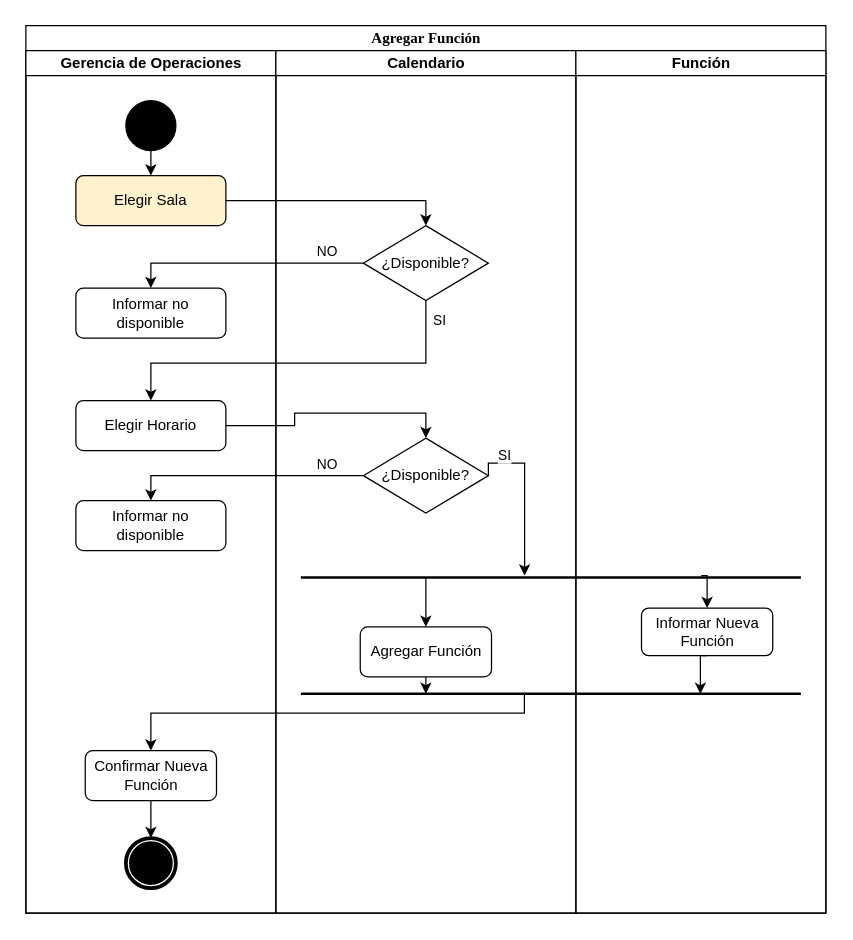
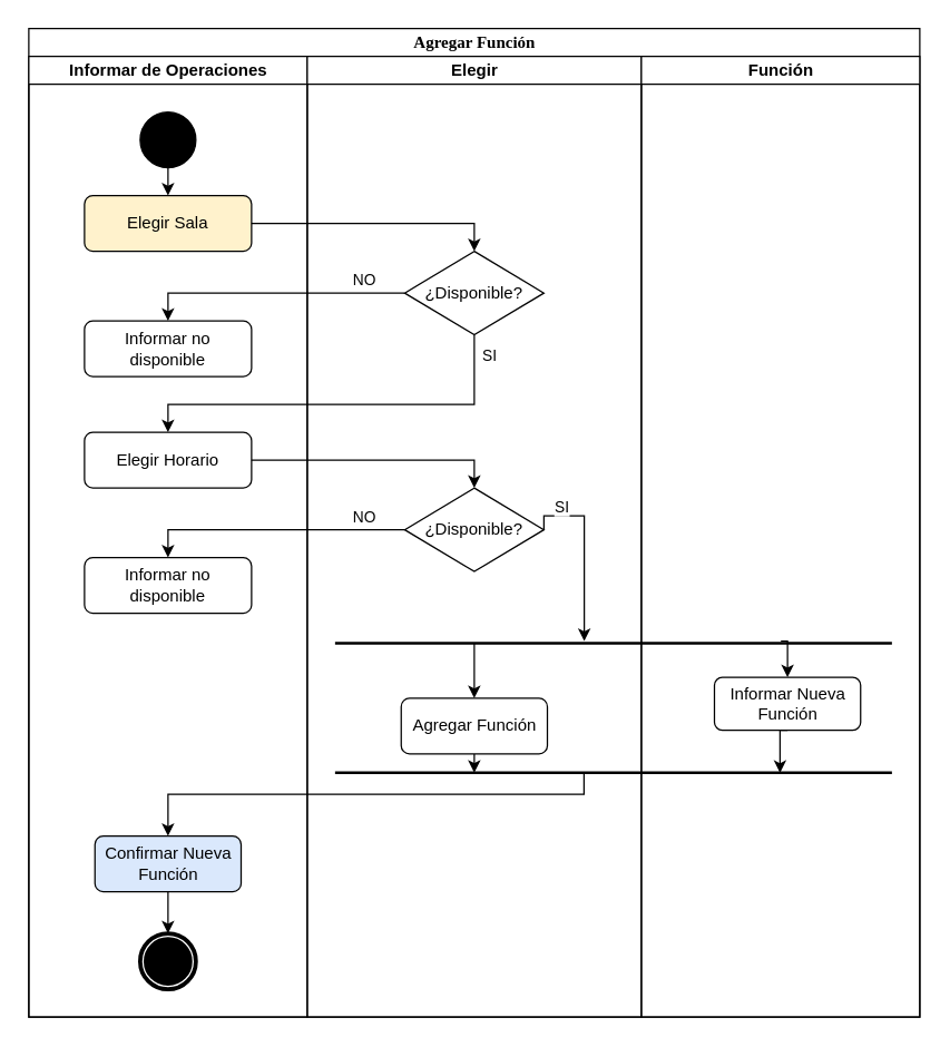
  <mxCell id="0" />
  <mxCell id="1" parent="0" />
  <mxCell id="2" value="Agregar Función" style="swimlane;html=1;childLayout=stackLayout;startSize=20;rounded=0;shadow=0;comic=0;labelBackgroundColor=none;strokeWidth=1;fontFamily=Verdana;fontSize=12;align=center;" parent="1" vertex="1"><mxGeometry x="20" y="20" width="640" height="710" as="geometry" /></mxCell>
- <mxCell id="3" value="Gerencia de Operaciones" style="swimlane;html=1;startSize=20;" parent="2" vertex="1"><mxGeometry y="20" width="200" height="690" as="geometry" /></mxCell>
+ <mxCell id="3" value="Informar de Operaciones" style="swimlane;html=1;startSize=20;" parent="2" vertex="1"><mxGeometry y="20" width="200" height="690" as="geometry" /></mxCell>
  <mxCell id="4" value="Elegir Sala" style="rounded=1;whiteSpace=wrap;html=1;fillColor=#fff2cc;" parent="3" vertex="1"><mxGeometry x="40" y="100" width="120" height="40" as="geometry" /></mxCell>
  <mxCell id="5" value="" style="ellipse;html=1;shape=endState;fillColor=#000000;strokeWidth=3;" parent="3" vertex="1"><mxGeometry x="80" y="630" width="40" height="40" as="geometry" /></mxCell>
  <mxCell id="6" style="edgeStyle=orthogonalEdgeStyle;rounded=0;orthogonalLoop=1;jettySize=auto;html=1;" parent="3" source="7" edge="1"><mxGeometry relative="1" as="geometry"><mxPoint x="100" y="100" as="targetPoint" /></mxGeometry></mxCell>
  <mxCell id="7" value="" style="ellipse;whiteSpace=wrap;html=1;rounded=0;shadow=0;comic=0;labelBackgroundColor=none;strokeWidth=1;fillColor=#000000;fontFamily=Verdana;fontSize=12;align=center;" parent="3" vertex="1"><mxGeometry x="80" y="40" width="40" height="40" as="geometry" /></mxCell>
  <mxCell id="8" value="Informar no disponible" style="rounded=1;whiteSpace=wrap;html=1;" vertex="1" parent="3"><mxGeometry x="40" y="190" width="120" height="40" as="geometry" /></mxCell>
- <mxCell id="9" value="Elegir Horario" style="rounded=1;whiteSpace=wrap;html=1;" vertex="1" parent="3"><mxGeometry x="40" y="280" width="120" height="40" as="geometry" /></mxCell>
+ <mxCell id="9" value="Elegir Horario" style="rounded=1;whiteSpace=wrap;html=1;" vertex="1" parent="3"><mxGeometry x="40" y="270" width="120" height="40" as="geometry" /></mxCell>
  <mxCell id="10" value="Informar no disponible" style="rounded=1;whiteSpace=wrap;html=1;" vertex="1" parent="3"><mxGeometry x="40" y="360" width="120" height="40" as="geometry" /></mxCell>
  <mxCell id="11" style="edgeStyle=orthogonalEdgeStyle;rounded=0;orthogonalLoop=1;jettySize=auto;html=1;exitX=0.5;exitY=1;exitDx=0;exitDy=0;entryX=0.5;entryY=0;entryDx=0;entryDy=0;" edge="1" parent="3" source="12" target="5"><mxGeometry relative="1" as="geometry" /></mxCell>
- <mxCell id="12" value="Confirmar Nueva&lt;br&gt;Función" style="rounded=1;whiteSpace=wrap;html=1;" vertex="1" parent="3"><mxGeometry x="47.5" y="560" width="105" height="40" as="geometry" /></mxCell>
- <mxCell id="13" value="Calendario" style="swimlane;html=1;startSize=20;" parent="2" vertex="1"><mxGeometry x="200" y="20" width="240" height="690" as="geometry" /></mxCell>
+ <mxCell id="12" value="Confirmar Nueva&lt;br&gt;Función" style="rounded=1;whiteSpace=wrap;html=1;fillColor=#dae8fc;" vertex="1" parent="3"><mxGeometry x="47.5" y="560" width="105" height="40" as="geometry" /></mxCell>
+ <mxCell id="13" value="Elegir" style="swimlane;html=1;startSize=20;" parent="2" vertex="1"><mxGeometry x="200" y="20" width="240" height="690" as="geometry" /></mxCell>
  <mxCell id="14" value="Agregar Función" style="rounded=1;whiteSpace=wrap;html=1;" parent="13" vertex="1"><mxGeometry x="67.5" y="461" width="105" height="40" as="geometry" /></mxCell>
  <mxCell id="15" value="¿Disponible?" style="rhombus;whiteSpace=wrap;html=1;" vertex="1" parent="13"><mxGeometry x="70" y="140" width="100" height="60" as="geometry" /></mxCell>
  <mxCell id="16" value="¿Disponible?" style="rhombus;whiteSpace=wrap;html=1;" vertex="1" parent="13"><mxGeometry x="70" y="310" width="100" height="60" as="geometry" /></mxCell>
  <mxCell id="17" value="Función" style="swimlane;html=1;startSize=20;" parent="2" vertex="1"><mxGeometry x="440" y="20" width="200" height="690" as="geometry" /></mxCell>
  <mxCell id="18" value="Informar Nueva Función" style="rounded=1;whiteSpace=wrap;html=1;" parent="17" vertex="1"><mxGeometry x="52.5" y="446" width="105" height="38" as="geometry" /></mxCell>
  <mxCell id="19" style="edgeStyle=orthogonalEdgeStyle;rounded=0;orthogonalLoop=1;jettySize=auto;html=1;exitX=1;exitY=0.5;exitDx=0;exitDy=0;entryX=0.5;entryY=0;entryDx=0;entryDy=0;" edge="1" parent="2" source="4" target="15"><mxGeometry relative="1" as="geometry"><mxPoint x="300" y="170" as="targetPoint" /></mxGeometry></mxCell>
  <mxCell id="20" style="edgeStyle=orthogonalEdgeStyle;rounded=0;orthogonalLoop=1;jettySize=auto;html=1;entryX=0.5;entryY=0;entryDx=0;entryDy=0;" edge="1" parent="2" source="15" target="8"><mxGeometry relative="1" as="geometry"><mxPoint x="250" y="250" as="targetPoint" /></mxGeometry></mxCell>
  <mxCell id="21" value="NO" style="edgeLabel;html=1;align=center;verticalAlign=middle;resizable=0;points=[];" vertex="1" connectable="0" parent="20"><mxGeometry x="-0.742" y="3" relative="1" as="geometry"><mxPoint x="-4.33" y="-13" as="offset" /></mxGeometry></mxCell>
  <mxCell id="22" style="edgeStyle=orthogonalEdgeStyle;rounded=0;orthogonalLoop=1;jettySize=auto;html=1;exitX=0.5;exitY=1;exitDx=0;exitDy=0;entryX=0.5;entryY=0;entryDx=0;entryDy=0;" edge="1" parent="2" source="15" target="9"><mxGeometry relative="1" as="geometry"><mxPoint x="100" y="320" as="targetPoint" /><Array as="points"><mxPoint x="320" y="270" /><mxPoint x="100" y="270" /></Array></mxGeometry></mxCell>
  <mxCell id="23" value="SI" style="edgeLabel;html=1;align=center;verticalAlign=middle;resizable=0;points=[];" vertex="1" connectable="0" parent="22"><mxGeometry x="-0.9" y="-1" relative="1" as="geometry"><mxPoint x="11" as="offset" /></mxGeometry></mxCell>
  <mxCell id="24" style="edgeStyle=orthogonalEdgeStyle;rounded=0;orthogonalLoop=1;jettySize=auto;html=1;entryX=0.5;entryY=0;entryDx=0;entryDy=0;" edge="1" parent="2" source="9" target="16"><mxGeometry relative="1" as="geometry" /></mxCell>
  <mxCell id="25" style="edgeStyle=orthogonalEdgeStyle;rounded=0;orthogonalLoop=1;jettySize=auto;html=1;entryX=0.5;entryY=0;entryDx=0;entryDy=0;exitX=0;exitY=0.5;exitDx=0;exitDy=0;" edge="1" parent="2" target="10" source="16"><mxGeometry relative="1" as="geometry"><mxPoint x="-1260" y="170" as="targetPoint" /><mxPoint x="-40" y="350" as="sourcePoint" /></mxGeometry></mxCell>
  <mxCell id="26" value="NO" style="edgeLabel;html=1;align=center;verticalAlign=middle;resizable=0;points=[];" vertex="1" connectable="0" parent="25"><mxGeometry x="-0.742" y="3" relative="1" as="geometry"><mxPoint x="-4.33" y="-13" as="offset" /></mxGeometry></mxCell>
  <mxCell id="27" value="" style="line;strokeWidth=2;html=1;" parent="1" vertex="1"><mxGeometry x="240" y="450" width="400" height="23" as="geometry" /></mxCell>
  <mxCell id="28" value="" style="line;strokeWidth=2;html=1;" parent="1" vertex="1"><mxGeometry x="240" y="543" width="400" height="23" as="geometry" /></mxCell>
  <mxCell id="29" style="edgeStyle=orthogonalEdgeStyle;rounded=0;orthogonalLoop=1;jettySize=auto;html=1;startArrow=none;startFill=0;endArrow=classic;endFill=1;entryX=0.5;entryY=0;entryDx=0;entryDy=0;" parent="1" edge="1" target="18"><mxGeometry relative="1" as="geometry"><mxPoint x="319.82" y="504.004" as="targetPoint" /><mxPoint x="560.25" y="460" as="sourcePoint" /><Array as="points"><mxPoint x="560.25" y="460" /></Array></mxGeometry></mxCell>
  <mxCell id="30" style="edgeStyle=orthogonalEdgeStyle;rounded=0;orthogonalLoop=1;jettySize=auto;html=1;exitX=1;exitY=0.5;exitDx=0;exitDy=0;" edge="1" parent="1" source="16"><mxGeometry relative="1" as="geometry"><mxPoint x="419" y="460" as="targetPoint" /><mxPoint x="30" y="390" as="sourcePoint" /><Array as="points"><mxPoint x="419" y="370" /></Array></mxGeometry></mxCell>
  <mxCell id="31" value="SI" style="edgeLabel;html=1;align=center;verticalAlign=middle;resizable=0;points=[];" vertex="1" connectable="0" parent="30"><mxGeometry x="-0.9" y="-1" relative="1" as="geometry"><mxPoint x="11" y="-11" as="offset" /></mxGeometry></mxCell>
  <mxCell id="32" style="edgeStyle=orthogonalEdgeStyle;rounded=0;orthogonalLoop=1;jettySize=auto;html=1;startArrow=none;startFill=0;endArrow=classic;endFill=1;exitX=0.25;exitY=0.5;exitDx=0;exitDy=0;exitPerimeter=0;entryX=0.5;entryY=0;entryDx=0;entryDy=0;" edge="1" parent="1" source="27" target="14"><mxGeometry relative="1" as="geometry"><mxPoint x="360" y="480" as="targetPoint" /><mxPoint x="340.05" y="460" as="sourcePoint" /><Array as="points" /></mxGeometry></mxCell>
  <mxCell id="33" style="edgeStyle=orthogonalEdgeStyle;rounded=0;orthogonalLoop=1;jettySize=auto;html=1;startArrow=none;startFill=0;endArrow=classic;endFill=1;entryX=0.25;entryY=0.5;entryDx=0;entryDy=0;entryPerimeter=0;exitX=0.5;exitY=1;exitDx=0;exitDy=0;" edge="1" parent="1" source="14" target="28"><mxGeometry relative="1" as="geometry"><mxPoint x="339.94" y="582.304" as="targetPoint" /><mxPoint x="339.9" y="541.005" as="sourcePoint" /><Array as="points" /></mxGeometry></mxCell>
  <mxCell id="34" style="edgeStyle=orthogonalEdgeStyle;rounded=0;orthogonalLoop=1;jettySize=auto;html=1;startArrow=none;startFill=0;endArrow=classic;endFill=1;exitX=0.5;exitY=1;exitDx=0;exitDy=0;entryX=0.799;entryY=0.505;entryDx=0;entryDy=0;entryPerimeter=0;" edge="1" parent="1" source="18" target="28"><mxGeometry relative="1" as="geometry"><mxPoint x="560" y="581" as="targetPoint" /><mxPoint x="560" y="535.005" as="sourcePoint" /><Array as="points" /></mxGeometry></mxCell>
  <mxCell id="35" style="edgeStyle=orthogonalEdgeStyle;rounded=0;orthogonalLoop=1;jettySize=auto;html=1;exitX=0.447;exitY=0.505;exitDx=0;exitDy=0;exitPerimeter=0;entryX=0.5;entryY=0;entryDx=0;entryDy=0;" edge="1" parent="1" source="28" target="12"><mxGeometry relative="1" as="geometry"><mxPoint x="354.5" y="740" as="targetPoint" /><mxPoint x="325.5" y="650" as="sourcePoint" /><Array as="points"><mxPoint x="419" y="570" /><mxPoint x="120" y="570" /></Array></mxGeometry></mxCell>
